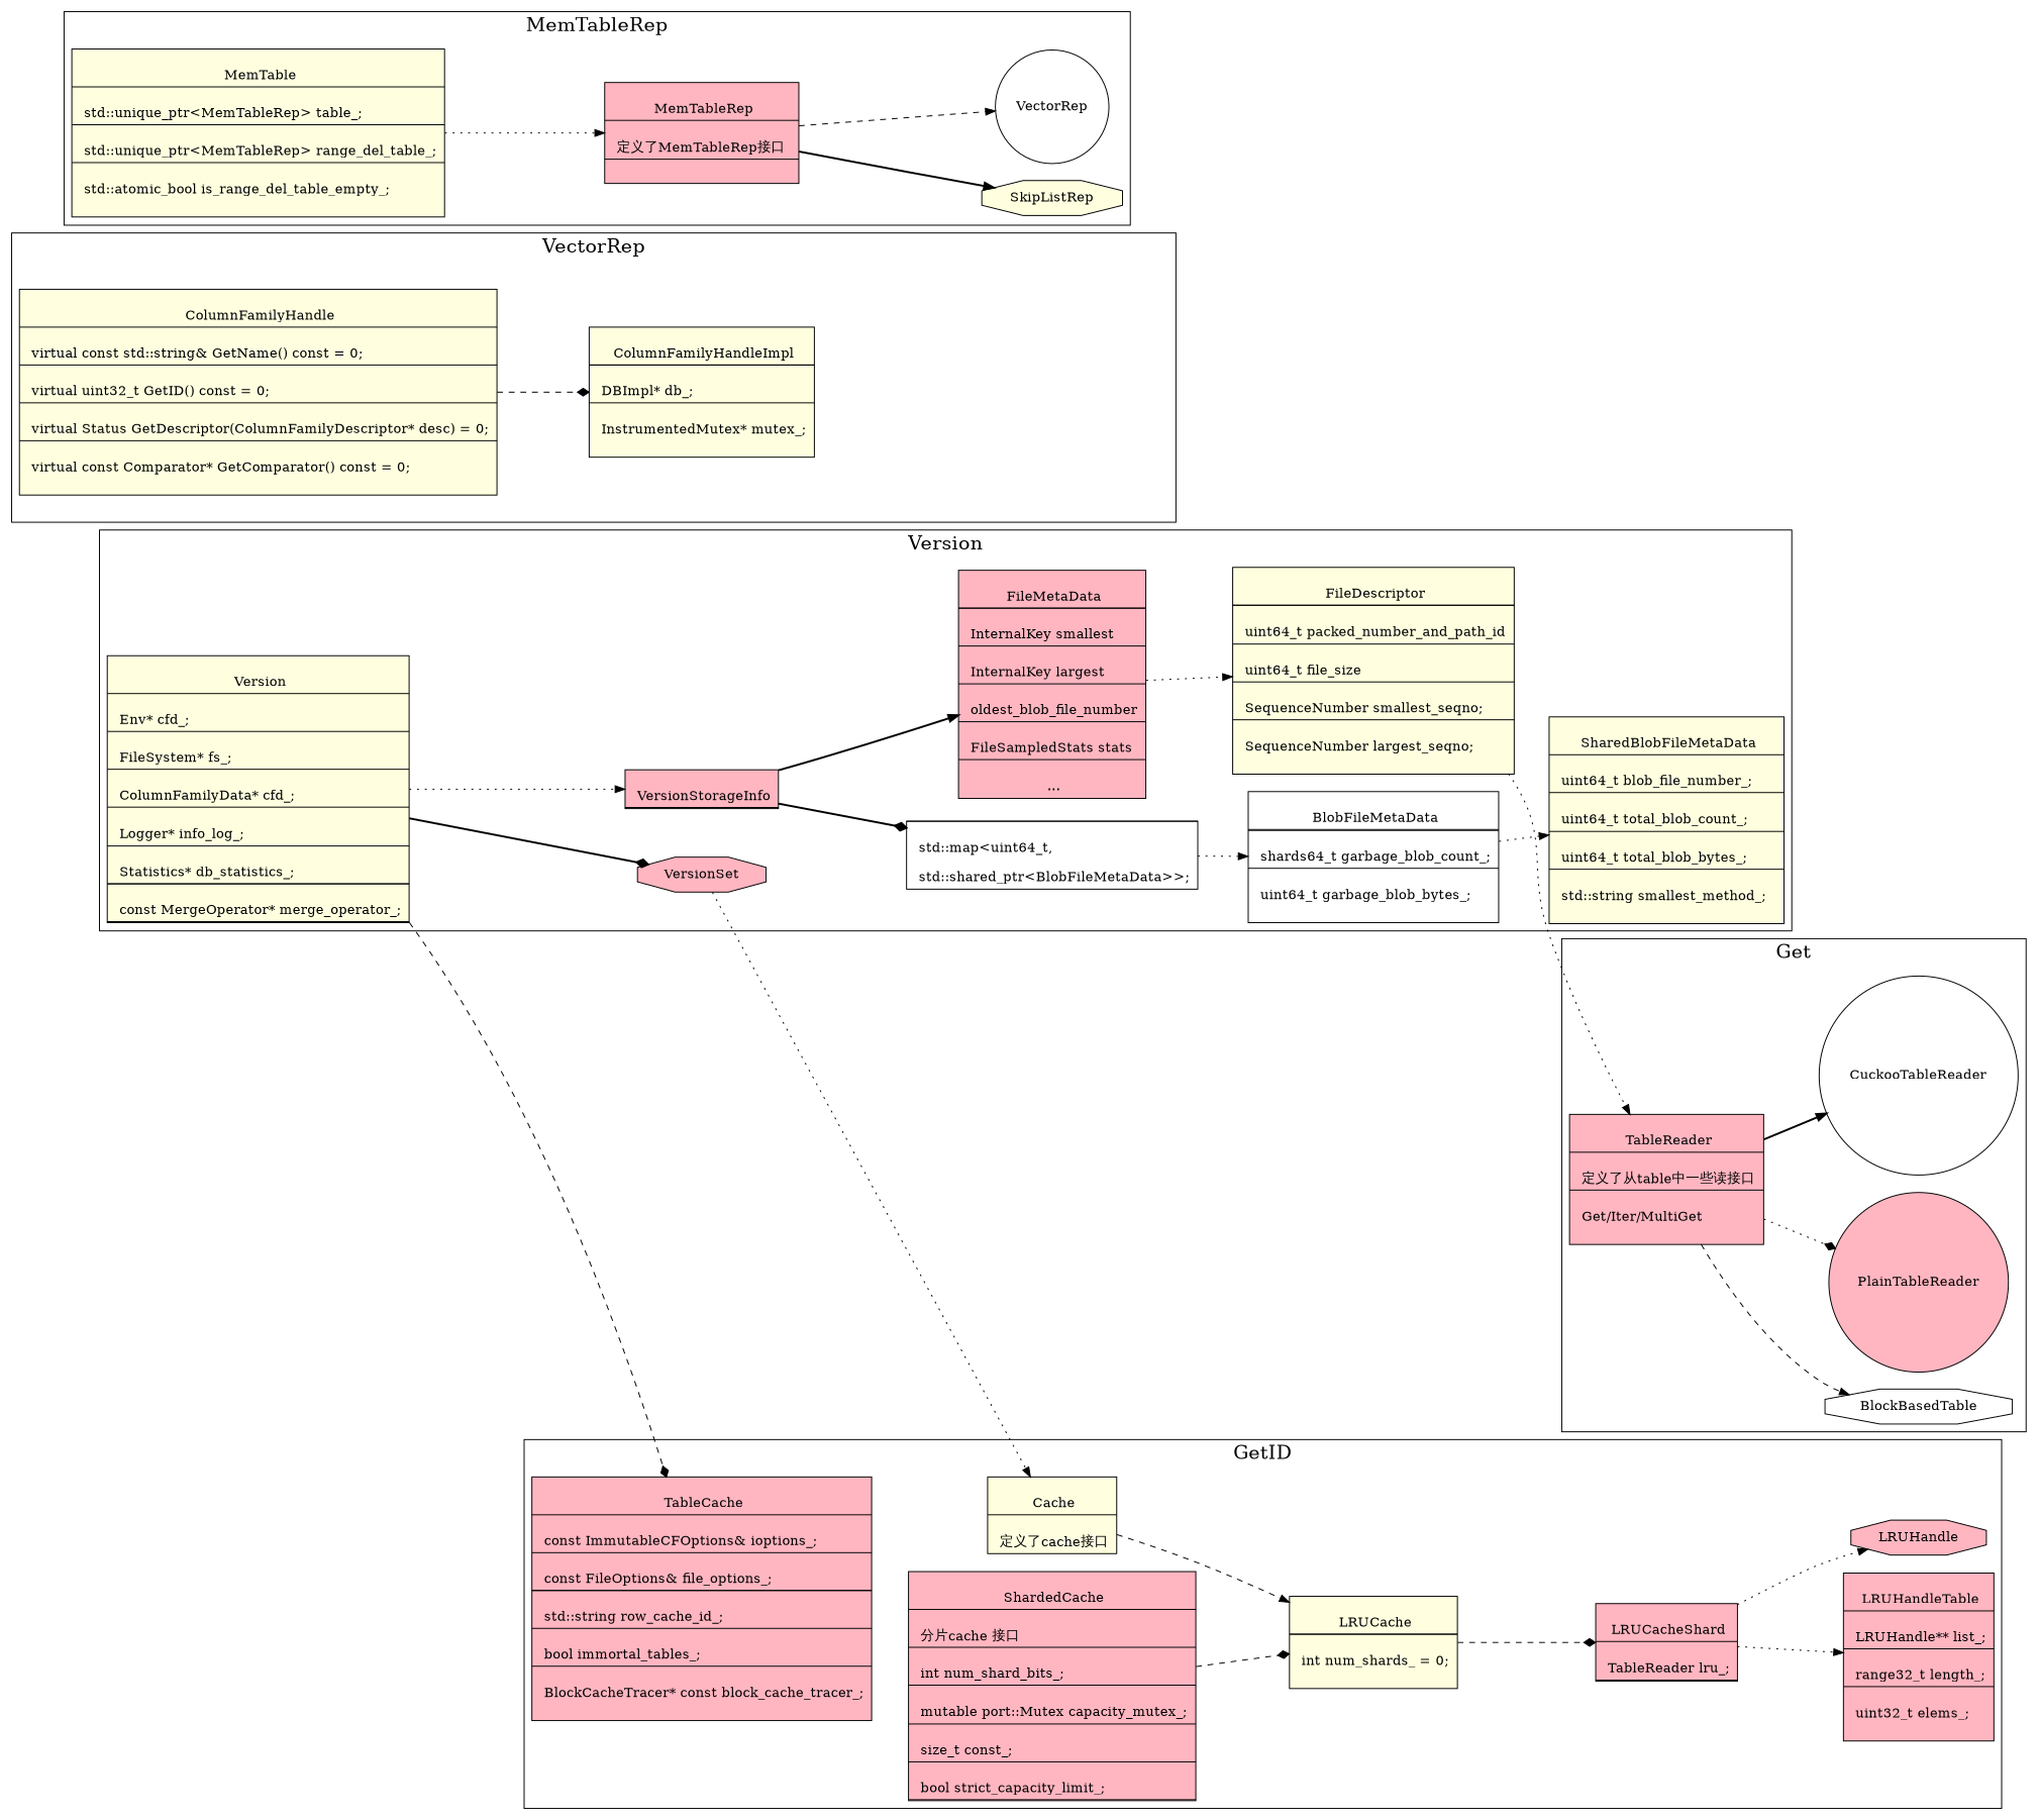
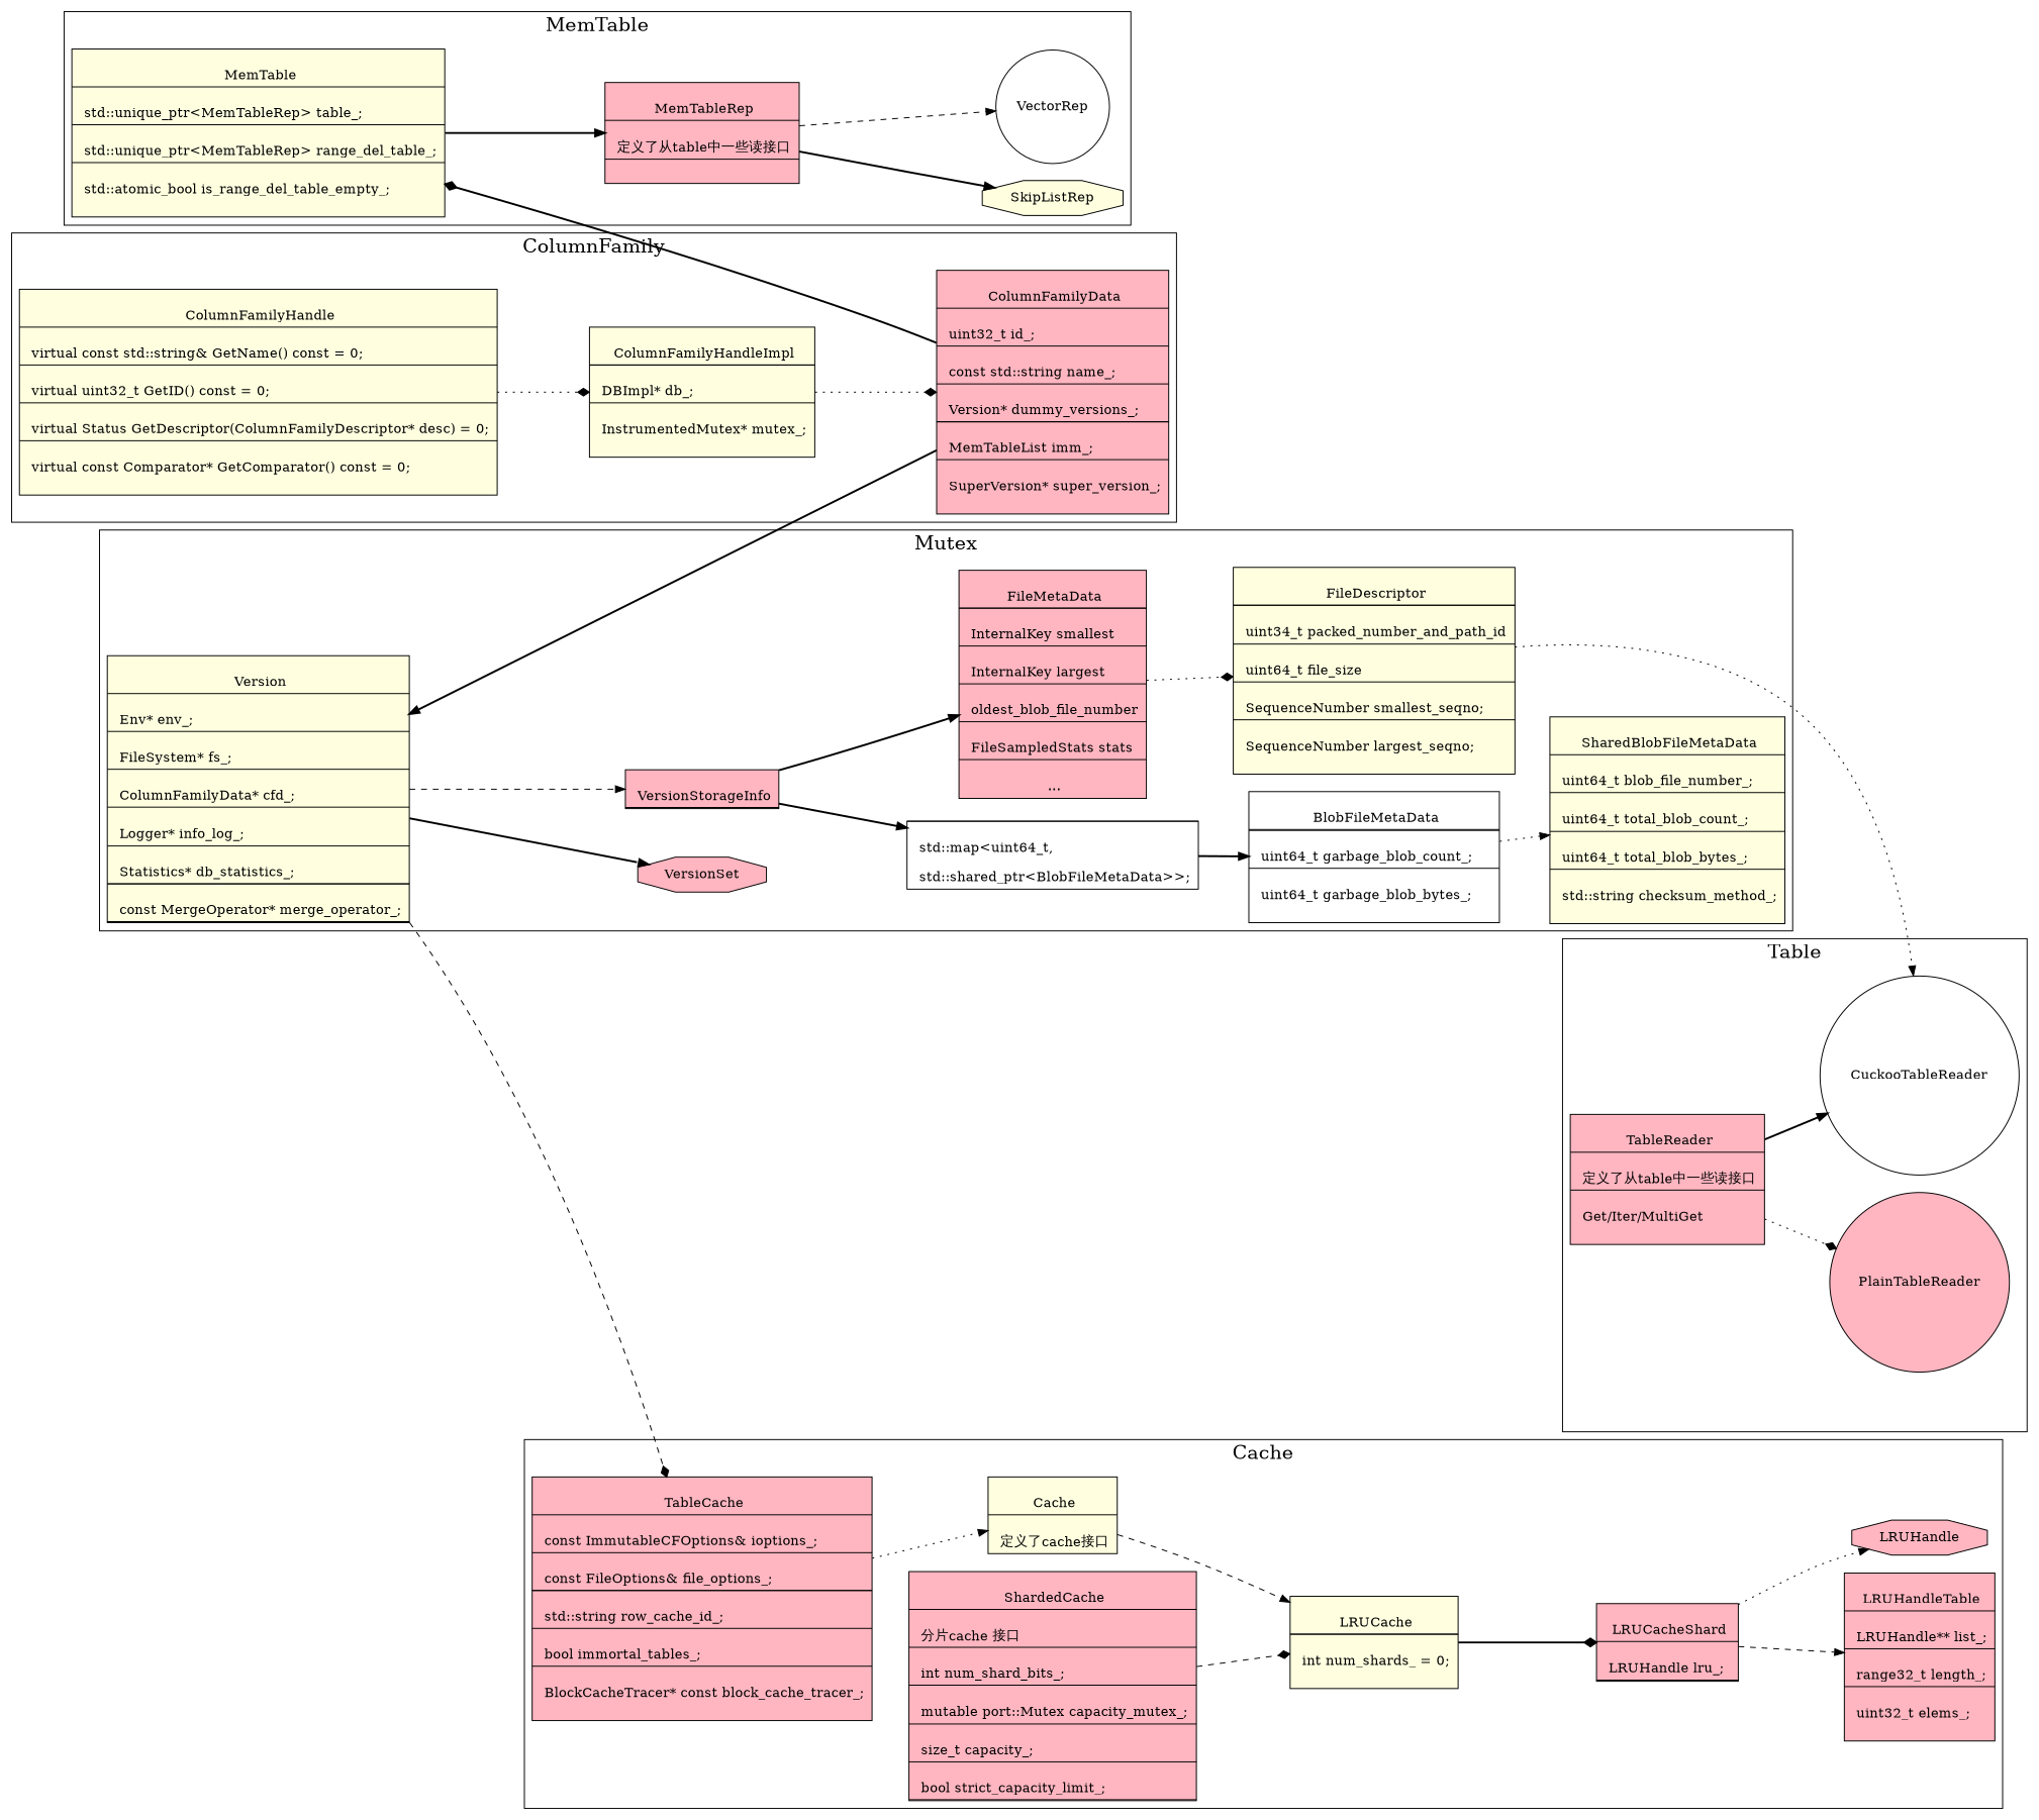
  digraph {
    newrank=true
    rankdir=LR
    node [fillcolor=lightpink shape=record style=filled]
    edge [arrowhead=normal style=dotted weight=5]
    n1 [fillcolor=lightyellow label="{{\n        MemTable|\n          std::unique_ptr\<MemTableRep\> table_;\l|\n          std::unique_ptr\<MemTableRep\> range_del_table_;\l|\n          std::atomic_bool is_range_del_table_empty_;\l\n      }}"]
-   n2 [fillcolor=lightyellow label="{{\n        Version|\n          Env* cfd_;\l|\n          FileSystem* fs_;\l|\n          ColumnFamilyData* cfd_;\l|\n          Logger* info_log_;\l|\n          Statistics* db_statistics_;\l|\n          <TableCache> TableCache* table_cache_;\l|\n          const MergeOperator* merge_operator_;\l|\n          <VesionStorageInfo> VersionStorageInfo storage_info_;\l|\n          <VersionSet> VersionSet* vset_;\l\n      }}"]
+   n2 [fillcolor=lightyellow label="{{\n        Version|\n          Env* env_;\l|\n          FileSystem* fs_;\l|\n          ColumnFamilyData* cfd_;\l|\n          Logger* info_log_;\l|\n          Statistics* db_statistics_;\l|\n          <TableCache> TableCache* table_cache_;\l|\n          const MergeOperator* merge_operator_;\l|\n          <VesionStorageInfo> VersionStorageInfo storage_info_;\l|\n          <VersionSet> VersionSet* vset_;\l\n      }}"]
    n3 [fillcolor=lightyellow label="{{\n        ColumnFamilyHandle|\n          virtual const std::string& GetName() const = 0;\l|\n          virtual uint32_t GetID() const = 0;\l|\n          virtual Status GetDescriptor(ColumnFamilyDescriptor* desc) = 0;\l|\n          virtual const Comparator* GetComparator() const = 0;\l\n      }}"]
-   n4 [label="{{\n        MemTableRep|\n        定义了MemTableRep接口\l|\n      }}"]
+   n4 [label="{{\n        MemTableRep|\n        定义了从table中一些读接口\l|\n      }}"]
    VectorRep [fillcolor=white shape=circle]
    SkipListRep [fillcolor=lightyellow shape=octagon]
    n7 [label="{{\n        TableCache|\n          const ImmutableCFOptions& ioptions_;\l|\n          const FileOptions& file_options_;\l|\n          <Cache> Cache* const cache_;\l|\n          std::string row_cache_id_;\l|\n          bool immortal_tables_;\l|\n          BlockCacheTracer* const block_cache_tracer_;\l\n      }}"]
    n8 [fillcolor=lightyellow label="{{\n        Cache|\n        定义了cache接口\n      }}"]
-   n9 [label="{{\n        ShardedCache|\n        分片cache 接口\l|\n        int num_shard_bits_;\l|\n        mutable port::Mutex capacity_mutex_;\l|\n        size_t const_;\l|\n        bool strict_capacity_limit_;\l|\n        std::atomic<uint64_t> last_id_;\l\n      }}"]
+   n9 [label="{{\n        ShardedCache|\n        分片cache 接口\l|\n        int num_shard_bits_;\l|\n        mutable port::Mutex capacity_mutex_;\l|\n        size_t capacity_;\l|\n        bool strict_capacity_limit_;\l|\n        std::atomic<uint64_t> last_id_;\l\n      }}"]
    n10 [fillcolor=lightyellow label="{{\n        LRUCache|\n          <LRUCacheShard> LRUCacheShard* shards_\l|\n        int num_shards_ = 0;\l\n      }}"]
-   n11 [label="{{\n        LRUCacheShard|\n          TableReader lru_;\l|\n          <LRUHandle> LRUHandle* lru_low_pri_;\l|\n          <LRUHandleTable> LRUHandleTable table_;\l\n      }}"]
+   n11 [label="{{\n        LRUCacheShard|\n          LRUHandle lru_;\l|\n          <LRUHandle> LRUHandle* lru_low_pri_;\l|\n          <LRUHandleTable> LRUHandleTable table_;\l\n      }}"]
    n12 [label="{{\n        LRUHandleTable|\n          LRUHandle** list_;\l|\n          range32_t length_;\l|\n          uint32_t elems_;\l\n      }}"]
    LRUHandle [shape=octagon]
    n14 [label="{{\n       TableReader|\n       定义了从table中一些读接口\l|\n       Get/Iter/MultiGet\l\n     }}"]
-   BlockBasedTable [fillcolor=white shape=octagon]
    PlainTableReader [shape=circle]
    CuckooTableReader [fillcolor=white shape=circle]
    VersionSet [shape=octagon]
    n19 [label="{{\n        VersionStorageInfo|\n        <FileMetaData> std::vector\<FileMetaData\>* files_\l|\n        <BlobFiles> BlobFiles blob_files_\l\n      }}"]
    n20 [label="{{\n        FileMetaData|\n          <FileDescriptor> FileDescriptor fd\l|\n          InternalKey smallest\l|\n          InternalKey largest\l|\n          oldest_blob_file_number\l|\n          FileSampledStats stats\l|\n          ...\n      }}"]
    n21 [fillcolor=white label="{{\n        <BlobFileMetaData> BlobFiles|\n          std::map\<uint64_t,\l \n          std::shared_ptr\<BlobFileMetaData\>\>;\n      }}"]
-   n22 [fillcolor=lightyellow label="{{\n        FileDescriptor|\n        <TableReader> TableReader* table_reader\l|\n        uint64_t packed_number_and_path_id\l|\n        uint64_t file_size\l|\n        SequenceNumber smallest_seqno;\l|\n        SequenceNumber largest_seqno;\l\n      }}"]
-   n23 [fillcolor=white label="{{\n        BlobFileMetaData|\n          <SharedBlobFileMetaData> std::shared_ptr\<SharedBlobFileMetaData\> shared_meta_;\l|\n          shards64_t garbage_blob_count_;\l|\n          uint64_t garbage_blob_bytes_;\l\n      }}"]
-   n24 [fillcolor=lightyellow label="{{\n        SharedBlobFileMetaData|\n        uint64_t blob_file_number_;\l|\n        uint64_t total_blob_count_;\l|\n        uint64_t total_blob_bytes_;\l|\n        std::string smallest_method_;\l\n      }}"]
+   n22 [fillcolor=lightyellow label="{{\n        FileDescriptor|\n        <TableReader> TableReader* table_reader\l|\n        uint34_t packed_number_and_path_id\l|\n        uint64_t file_size\l|\n        SequenceNumber smallest_seqno;\l|\n        SequenceNumber largest_seqno;\l\n      }}"]
+   n23 [fillcolor=white label="{{\n        BlobFileMetaData|\n          <SharedBlobFileMetaData> std::shared_ptr\<SharedBlobFileMetaData\> shared_meta_;\l|\n          uint64_t garbage_blob_count_;\l|\n          uint64_t garbage_blob_bytes_;\l\n      }}"]
+   n24 [fillcolor=lightyellow label="{{\n        SharedBlobFileMetaData|\n        uint64_t blob_file_number_;\l|\n        uint64_t total_blob_count_;\l|\n        uint64_t total_blob_bytes_;\l|\n        std::string checksum_method_;\l\n      }}"]
    n25 [fillcolor=lightyellow label="{{\n        ColumnFamilyHandleImpl|\n        <ColumnFamilyData> ColumnFamilyData* cfd_;\l|\n        DBImpl* db_;\l|\n        InstrumentedMutex* mutex_;\l\n      }}"]
+   n26 [label="{{\n        ColumnFamilyData|\n          uint32_t id_;\l|\n          const std::string name_;\l|\n          Version* dummy_versions_;\l|\n          <Version> Version* current_;\l|\n          <MemTable> MemTable* mem_;\l|\n          MemTableList imm_;\l|\n          SuperVersion* super_version_;\l\n      }}"]
    subgraph sub_1 {
      rank=same
      n1
      n2
      n3
    }
    subgraph cluster_2 {
      fontsize=20
-     label=MemTableRep
+     label=MemTable
      n1
      n4
      VectorRep
      SkipListRep
    }
    subgraph cluster_3 {
      fontsize=20
-     label=GetID
+     label=Cache
      n7
      n8
      n9
      n10
      n11
      n12
      LRUHandle
    }
    subgraph cluster_4 {
      fontsize=20
-     label=Get
+     label=Table
      n14
-     BlockBasedTable
      PlainTableReader
      CuckooTableReader
    }
    subgraph cluster_5 {
      fontsize=20
-     label=Version
+     label=Mutex
      n2
      VersionSet
      n19
      n20
      n21
      n22
      n23
      n24
    }
    subgraph cluster_6 {
      fontsize=20
-     label=VectorRep
+     label=ColumnFamily
      n3
      n25
+     n26
    }
-   n1 -> n4
+   n1 -> n4 [style=bold]
    n2 -> n7 [arrowhead=diamond style=dashed tailport=TableCache]
-   n2 -> VersionSet [arrowhead=diamond style=bold tailport=VersionSet]
-   n2 -> n19 [tailport=VesionStorageInfo]
-   n3 -> n25 [arrowhead=diamond style=dashed]
+   n2 -> VersionSet [style=bold tailport=VersionSet]
+   n2 -> n19 [style=dashed tailport=VesionStorageInfo]
+   n3 -> n25 [arrowhead=diamond]
    n4 -> VectorRep [style=dashed]
    n4 -> SkipListRep [style=bold]
-   VersionSet -> n8
+   n7 -> n8
    n8 -> n10 [style=dashed]
    n9 -> n10 [arrowhead=diamond style=dashed]
-   n10 -> n11 [arrowhead=diamond style=dashed tailport=LRUCacheShard]
-   n11 -> n12 [tailport=LRUHandleTable]
+   n10 -> n11 [arrowhead=diamond style=bold tailport=LRUCacheShard]
+   n11 -> n12 [style=dashed tailport=LRUHandleTable]
    n11 -> LRUHandle [tailport=LRUHandle]
-   n14 -> BlockBasedTable [style=dashed]
    n14 -> PlainTableReader [arrowhead=diamond]
    n14 -> CuckooTableReader [style=bold]
    n19 -> n20 [style=bold tailport=FileMetaData]
-   n19 -> n21 [arrowhead=diamond style=bold tailport=BlobFiles]
-   n20 -> n22 [tailport=FileDescriptor]
-   n21 -> n23 [tailport=BlobFileMetaData]
-   n22 -> n14
+   n19 -> n21 [style=bold tailport=BlobFiles]
+   n20 -> n22 [arrowhead=diamond tailport=FileDescriptor]
+   n21 -> n23 [style=bold tailport=BlobFileMetaData]
+   n22 -> CuckooTableReader
    n23 -> n24 [tailport=SharedBlobFileMetaData]
+   n25 -> n26 [arrowhead=diamond tailport=ColumnFamilyData]
+   n26 -> n1 [arrowhead=diamond style=bold tailport=MemTable]
+   n26 -> n2 [style=bold tailport=Version]
  }
